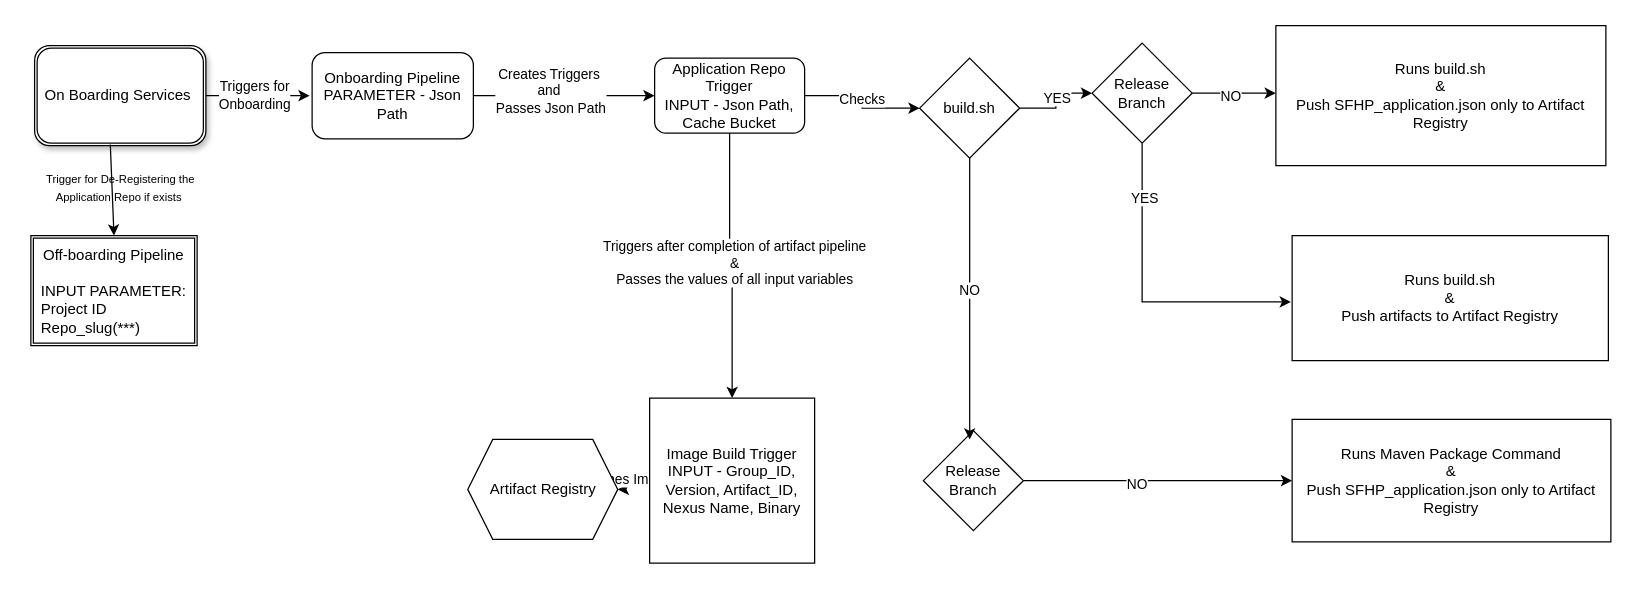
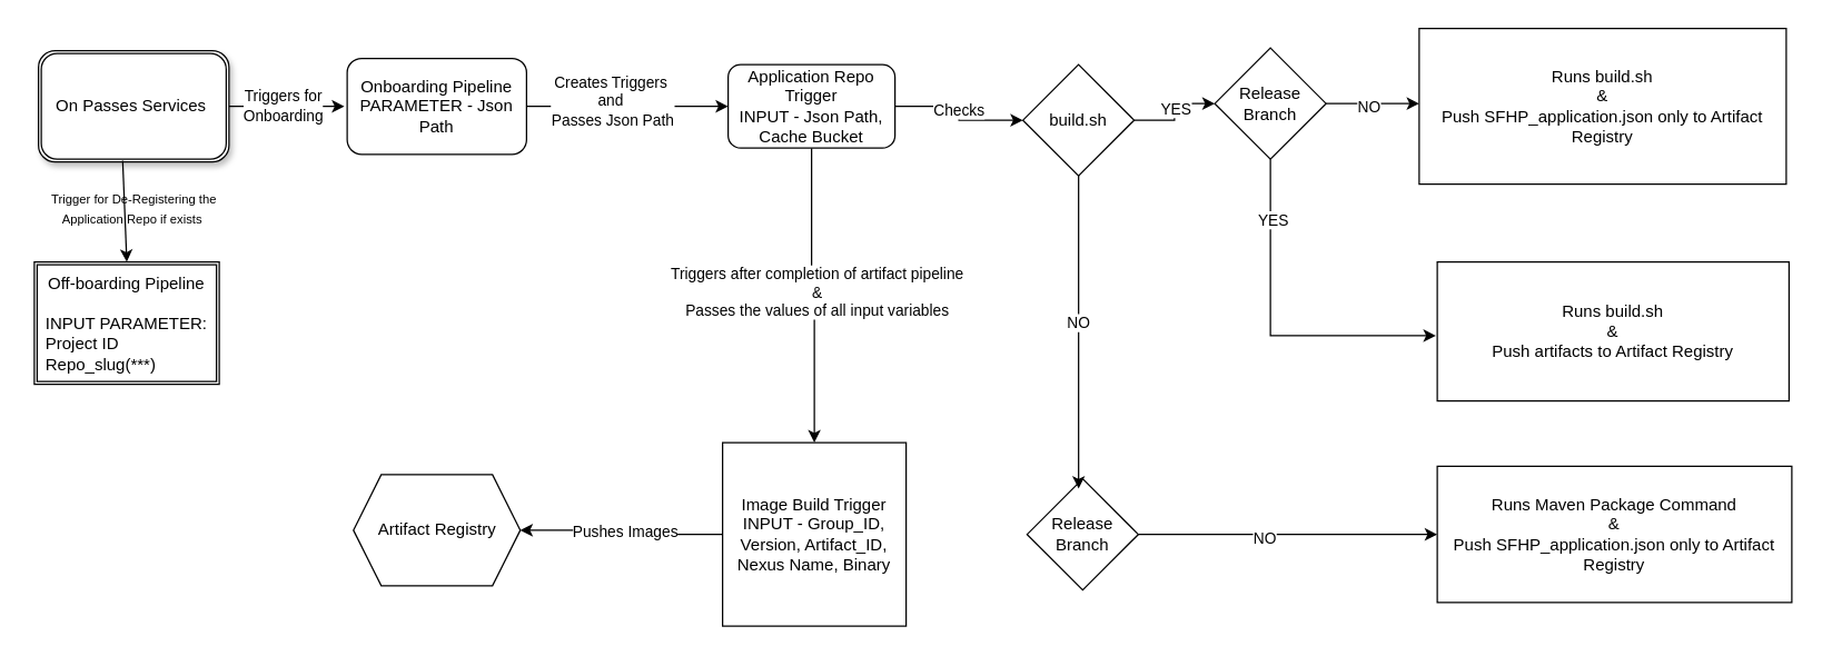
  <mxCell id="0" />
  <mxCell id="1" parent="0" />
  <mxCell id="2" style="edgeStyle=orthogonalEdgeStyle;rounded=0;orthogonalLoop=1;jettySize=auto;html=1;" edge="1" parent="1" source="4"><mxGeometry relative="1" as="geometry"><mxPoint x="247" y="76" as="targetPoint" /></mxGeometry></mxCell>
  <mxCell id="3" value="Triggers for&lt;div&gt;Onboarding&lt;/div&gt;" style="edgeLabel;html=1;align=center;verticalAlign=middle;resizable=0;points=[];" vertex="1" connectable="0" parent="2"><mxGeometry x="-0.09" y="1" relative="1" as="geometry"><mxPoint as="offset" /></mxGeometry></mxCell>
- <mxCell id="4" value="On Boarding Services&amp;nbsp;" style="shape=ext;double=1;rounded=1;whiteSpace=wrap;html=1;shadow=1;" parent="1" vertex="1"><mxGeometry x="27" y="36" width="137" height="80" as="geometry" /></mxCell>
+ <mxCell id="4" value="On Passes Services&amp;nbsp;" style="shape=ext;double=1;rounded=1;whiteSpace=wrap;html=1;shadow=1;" parent="1" vertex="1"><mxGeometry x="27" y="36" width="137" height="80" as="geometry" /></mxCell>
  <mxCell id="5" value="" style="endArrow=classic;html=1;rounded=0;exitX=0.442;exitY=0.988;exitDx=0;exitDy=0;exitPerimeter=0;entryX=0.5;entryY=0;entryDx=0;entryDy=0;" parent="1" source="4" target="6" edge="1"><mxGeometry width="50" height="50" relative="1" as="geometry"><mxPoint x="365" y="220" as="sourcePoint" /><mxPoint x="96" y="190" as="targetPoint" /></mxGeometry></mxCell>
  <mxCell id="6" value="Off-boarding Pipeline&lt;div style=&quot;text-align: left;&quot;&gt;&lt;br&gt;&lt;/div&gt;&lt;div style=&quot;text-align: left;&quot;&gt;INPUT PARAMETER:&lt;/div&gt;&lt;div style=&quot;text-align: left;&quot;&gt;Project ID&lt;/div&gt;&lt;div style=&quot;text-align: left;&quot;&gt;Repo_slug(***)&lt;/div&gt;" style="shape=ext;double=1;rounded=0;whiteSpace=wrap;html=1;verticalAlign=top;" parent="1" vertex="1"><mxGeometry x="24" y="188" width="133" height="88" as="geometry" /></mxCell>
  <mxCell id="7" value="&lt;font style=&quot;font-size: 9px;&quot;&gt;Trigger for De-Registering the Application Repo if exists&amp;nbsp;&lt;/font&gt;" style="text;strokeColor=none;align=center;fillColor=none;html=1;verticalAlign=middle;whiteSpace=wrap;rounded=0;" parent="1" vertex="1"><mxGeometry x="20" y="134" width="152" height="30" as="geometry" /></mxCell>
  <mxCell id="8" style="edgeStyle=orthogonalEdgeStyle;rounded=0;orthogonalLoop=1;jettySize=auto;html=1;entryX=0;entryY=0.5;entryDx=0;entryDy=0;" edge="1" parent="1" source="10" target="15"><mxGeometry relative="1" as="geometry"><mxPoint x="549" y="78" as="targetPoint" /></mxGeometry></mxCell>
  <mxCell id="9" value="Creates Triggers&amp;nbsp;&lt;div&gt;and&amp;nbsp;&lt;/div&gt;&lt;div&gt;Passes Json Path&lt;/div&gt;&lt;div&gt;&lt;br&gt;&lt;/div&gt;" style="edgeLabel;html=1;align=center;verticalAlign=middle;resizable=0;points=[];" vertex="1" connectable="0" parent="8"><mxGeometry x="-0.219" relative="1" as="geometry"><mxPoint x="4" y="2" as="offset" /></mxGeometry></mxCell>
  <mxCell id="10" value="Onboarding Pipeline&lt;div&gt;PARAMETER - Json Path&lt;/div&gt;" style="rounded=1;whiteSpace=wrap;html=1;" vertex="1" parent="1"><mxGeometry x="249" y="41.5" width="129" height="69" as="geometry" /></mxCell>
  <mxCell id="11" style="edgeStyle=orthogonalEdgeStyle;rounded=0;orthogonalLoop=1;jettySize=auto;html=1;entryX=0;entryY=0.5;entryDx=0;entryDy=0;" edge="1" parent="1" source="15" target="18"><mxGeometry relative="1" as="geometry" /></mxCell>
  <mxCell id="12" value="Checks" style="edgeLabel;html=1;align=center;verticalAlign=middle;resizable=0;points=[];" vertex="1" connectable="0" parent="11"><mxGeometry x="-0.065" y="-1" relative="1" as="geometry"><mxPoint as="offset" /></mxGeometry></mxCell>
  <mxCell id="13" style="edgeStyle=orthogonalEdgeStyle;rounded=0;orthogonalLoop=1;jettySize=auto;html=1;entryX=0.5;entryY=0;entryDx=0;entryDy=0;" edge="1" parent="1" source="15" target="34"><mxGeometry relative="1" as="geometry" /></mxCell>
  <mxCell id="14" value="Triggers after completion of artifact pipeline&lt;div&gt;&amp;amp;&lt;/div&gt;&lt;div&gt;Passes the values of all input variables&lt;/div&gt;" style="edgeLabel;html=1;align=center;verticalAlign=middle;resizable=0;points=[];" vertex="1" connectable="0" parent="13"><mxGeometry x="-0.037" y="3" relative="1" as="geometry"><mxPoint as="offset" /></mxGeometry></mxCell>
  <mxCell id="15" value="Application Repo Trigger&lt;div&gt;INPUT - Json Path, Cache Bucket&lt;/div&gt;" style="rounded=1;whiteSpace=wrap;html=1;" vertex="1" parent="1"><mxGeometry x="523" y="46" width="120" height="60" as="geometry" /></mxCell>
  <mxCell id="16" style="edgeStyle=orthogonalEdgeStyle;rounded=0;orthogonalLoop=1;jettySize=auto;html=1;entryX=0;entryY=0.5;entryDx=0;entryDy=0;" edge="1" parent="1" source="18" target="23"><mxGeometry relative="1" as="geometry" /></mxCell>
  <mxCell id="17" value="YES" style="edgeLabel;html=1;align=center;verticalAlign=middle;resizable=0;points=[];" vertex="1" connectable="0" parent="16"><mxGeometry x="0.033" y="-2" relative="1" as="geometry"><mxPoint x="-2" y="-2" as="offset" /></mxGeometry></mxCell>
  <mxCell id="18" value="build.sh" style="rhombus;whiteSpace=wrap;html=1;" vertex="1" parent="1"><mxGeometry x="735" y="46" width="80" height="80" as="geometry" /></mxCell>
  <mxCell id="19" style="edgeStyle=orthogonalEdgeStyle;rounded=0;orthogonalLoop=1;jettySize=auto;html=1;entryX=0;entryY=0.5;entryDx=0;entryDy=0;" edge="1" parent="1" source="23"><mxGeometry relative="1" as="geometry"><mxPoint x="1020" y="74" as="targetPoint" /></mxGeometry></mxCell>
  <mxCell id="20" value="NO" style="edgeLabel;html=1;align=center;verticalAlign=middle;resizable=0;points=[];" vertex="1" connectable="0" parent="19"><mxGeometry x="-0.104" y="-2" relative="1" as="geometry"><mxPoint as="offset" /></mxGeometry></mxCell>
  <mxCell id="21" style="edgeStyle=orthogonalEdgeStyle;rounded=0;orthogonalLoop=1;jettySize=auto;html=1;" edge="1" parent="1" source="23"><mxGeometry relative="1" as="geometry"><mxPoint x="1032" y="241" as="targetPoint" /><Array as="points"><mxPoint x="913" y="241" /></Array></mxGeometry></mxCell>
  <mxCell id="22" value="YES" style="edgeLabel;html=1;align=center;verticalAlign=middle;resizable=0;points=[];" vertex="1" connectable="0" parent="21"><mxGeometry x="-0.65" y="1" relative="1" as="geometry"><mxPoint as="offset" /></mxGeometry></mxCell>
  <mxCell id="23" value="Release Branch" style="rhombus;whiteSpace=wrap;html=1;" vertex="1" parent="1"><mxGeometry x="873" y="34" width="80" height="80" as="geometry" /></mxCell>
  <mxCell id="24" value="Runs build.sh&lt;div&gt;&amp;amp;&lt;/div&gt;&lt;div&gt;Push SFHP_application.json only to Artifact Registry&lt;/div&gt;" style="rounded=0;whiteSpace=wrap;html=1;" vertex="1" parent="1"><mxGeometry x="1020" y="20" width="264" height="112" as="geometry" /></mxCell>
  <mxCell id="25" value="Runs build.sh&lt;div&gt;&amp;amp;&lt;/div&gt;&lt;div&gt;Push artifacts to Artifact Registry&lt;/div&gt;" style="rounded=0;whiteSpace=wrap;html=1;" vertex="1" parent="1"><mxGeometry x="1033" y="188" width="253" height="100" as="geometry" /></mxCell>
  <mxCell id="26" style="edgeStyle=orthogonalEdgeStyle;rounded=0;orthogonalLoop=1;jettySize=auto;html=1;entryX=0;entryY=0.5;entryDx=0;entryDy=0;" edge="1" parent="1" source="28" target="31"><mxGeometry relative="1" as="geometry" /></mxCell>
  <mxCell id="27" value="NO" style="edgeLabel;html=1;align=center;verticalAlign=middle;resizable=0;points=[];" vertex="1" connectable="0" parent="26"><mxGeometry x="-0.163" y="-2" relative="1" as="geometry"><mxPoint as="offset" /></mxGeometry></mxCell>
  <mxCell id="28" value="Release Branch" style="rhombus;whiteSpace=wrap;html=1;" vertex="1" parent="1"><mxGeometry x="738" y="344" width="80" height="80" as="geometry" /></mxCell>
  <mxCell id="29" style="edgeStyle=orthogonalEdgeStyle;rounded=0;orthogonalLoop=1;jettySize=auto;html=1;entryX=0.463;entryY=0.088;entryDx=0;entryDy=0;entryPerimeter=0;" edge="1" parent="1" source="18" target="28"><mxGeometry relative="1" as="geometry" /></mxCell>
  <mxCell id="30" value="NO" style="edgeLabel;html=1;align=center;verticalAlign=middle;resizable=0;points=[];" vertex="1" connectable="0" parent="29"><mxGeometry x="-0.058" y="-1" relative="1" as="geometry"><mxPoint as="offset" /></mxGeometry></mxCell>
  <mxCell id="31" value="Runs Maven Package Command&lt;div&gt;&amp;amp;&lt;/div&gt;&lt;div&gt;Push SFHP_application.json only to Artifact Registry&lt;/div&gt;" style="rounded=0;whiteSpace=wrap;html=1;" vertex="1" parent="1"><mxGeometry x="1033" y="335" width="255" height="98" as="geometry" /></mxCell>
  <mxCell id="32" style="edgeStyle=orthogonalEdgeStyle;rounded=0;orthogonalLoop=1;jettySize=auto;html=1;entryX=1;entryY=0.5;entryDx=0;entryDy=0;" edge="1" parent="1" source="34" target="35"><mxGeometry relative="1" as="geometry" /></mxCell>
  <mxCell id="33" value="Pushes Images" style="edgeLabel;html=1;align=center;verticalAlign=middle;resizable=0;points=[];" vertex="1" connectable="0" parent="32"><mxGeometry x="0.006" y="-2" relative="1" as="geometry"><mxPoint as="offset" /></mxGeometry></mxCell>
  <mxCell id="34" value="Image Build Trigger&lt;div&gt;INPUT - Group_ID, Version, Artifact_ID, Nexus Name, Binary&lt;/div&gt;" style="whiteSpace=wrap;html=1;aspect=fixed;" vertex="1" parent="1"><mxGeometry x="519" y="318" width="132" height="132" as="geometry" /></mxCell>
- <mxCell id="35" value="Artifact Registry" style="shape=hexagon;perimeter=hexagonPerimeter2;whiteSpace=wrap;html=1;fixedSize=1;" vertex="1" parent="1"><mxGeometry x="373.5" y="351" width="120" height="80" as="geometry" /></mxCell>
+ <mxCell id="35" value="Artifact Registry" style="shape=hexagon;perimeter=hexagonPerimeter2;whiteSpace=wrap;html=1;fixedSize=1;" vertex="1" parent="1"><mxGeometry x="253.5" y="341" width="120" height="80" as="geometry" /></mxCell>
